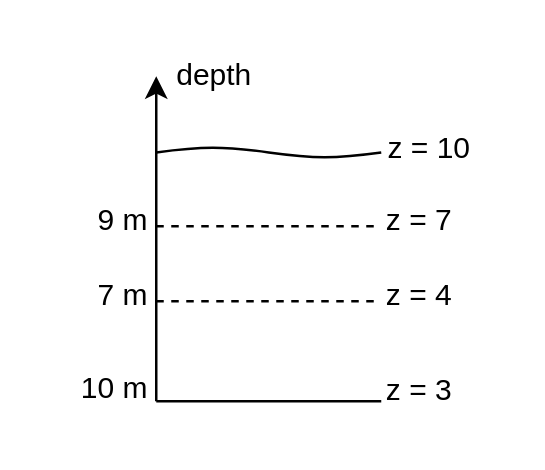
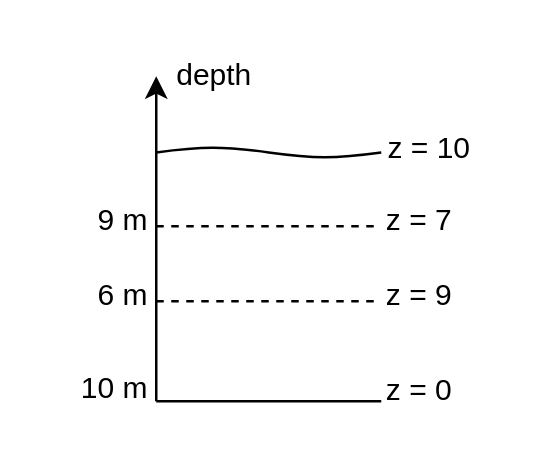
  <mxCell id="0" />
  <mxCell id="1" parent="0" />
  <mxCell id="2" value="" style="pointerEvents=1;verticalLabelPosition=bottom;shadow=0;dashed=0;align=center;html=1;verticalAlign=top;shape=mxgraph.electrical.waveforms.sine_wave;" vertex="1" parent="1"><mxGeometry x="62" y="58" width="90" height="5" as="geometry" /></mxCell>
  <mxCell id="3" value="" style="endArrow=none;dashed=1;html=1;" edge="1" parent="1"><mxGeometry width="50" height="50" relative="1" as="geometry"><mxPoint x="62" y="90" as="sourcePoint" /><mxPoint x="152" y="90" as="targetPoint" /></mxGeometry></mxCell>
  <mxCell id="4" value="" style="endArrow=none;html=1;" edge="1" parent="1"><mxGeometry width="50" height="50" relative="1" as="geometry"><mxPoint x="62" y="160" as="sourcePoint" /><mxPoint x="152" y="160" as="targetPoint" /></mxGeometry></mxCell>
  <mxCell id="5" value="" style="endArrow=none;dashed=1;html=1;" edge="1" parent="1"><mxGeometry width="50" height="50" relative="1" as="geometry"><mxPoint x="62" y="120" as="sourcePoint" /><mxPoint x="152" y="120" as="targetPoint" /></mxGeometry></mxCell>
  <mxCell id="6" value="9 m" style="text;html=1;align=right;verticalAlign=middle;resizable=0;points=[];autosize=1;" vertex="1" parent="1"><mxGeometry x="20" y="78" width="40" height="20" as="geometry" /></mxCell>
- <mxCell id="7" value="7 m" style="text;html=1;align=right;verticalAlign=middle;resizable=0;points=[];autosize=1;" vertex="1" parent="1"><mxGeometry x="20" y="108" width="40" height="20" as="geometry" /></mxCell>
+ <mxCell id="7" value="6 m" style="text;html=1;align=right;verticalAlign=middle;resizable=0;points=[];autosize=1;" vertex="1" parent="1"><mxGeometry x="20" y="108" width="40" height="20" as="geometry" /></mxCell>
  <mxCell id="8" value="10 m" style="text;html=1;align=right;verticalAlign=middle;resizable=0;points=[];autosize=1;" vertex="1" parent="1"><mxGeometry x="20" y="145" width="40" height="20" as="geometry" /></mxCell>
  <mxCell id="9" value="" style="endArrow=classic;html=1;" edge="1" parent="1"><mxGeometry width="50" height="50" relative="1" as="geometry"><mxPoint x="62" y="160" as="sourcePoint" /><mxPoint x="62" y="30" as="targetPoint" /></mxGeometry></mxCell>
  <mxCell id="10" value="depth" style="text;html=1;align=center;verticalAlign=middle;resizable=0;points=[];autosize=1;" vertex="1" parent="1"><mxGeometry x="60" width="50" height="20" as="geometry" y="20" /></mxCell>
- <mxCell id="11" value="z = 3" style="text;html=1;align=center;verticalAlign=middle;resizable=0;points=[];autosize=1;" vertex="1" parent="1"><mxGeometry x="147" y="146" width="40" height="20" as="geometry" /></mxCell>
- <mxCell id="12" value="z = 4" style="text;html=1;align=center;verticalAlign=middle;resizable=0;points=[];autosize=1;" vertex="1" parent="1"><mxGeometry x="147" y="108" width="40" height="20" as="geometry" /></mxCell>
+ <mxCell id="11" value="z = 0" style="text;html=1;align=center;verticalAlign=middle;resizable=0;points=[];autosize=1;" vertex="1" parent="1"><mxGeometry x="147" y="146" width="40" height="20" as="geometry" /></mxCell>
+ <mxCell id="12" value="z = 9" style="text;html=1;align=center;verticalAlign=middle;resizable=0;points=[];autosize=1;" vertex="1" parent="1"><mxGeometry x="147" y="108" width="40" height="20" as="geometry" /></mxCell>
  <mxCell id="13" value="z = 7" style="text;html=1;align=center;verticalAlign=middle;resizable=0;points=[];autosize=1;" vertex="1" parent="1"><mxGeometry x="147" y="78" width="40" height="20" as="geometry" /></mxCell>
  <mxCell id="14" value="z = 10" style="text;html=1;align=center;verticalAlign=middle;resizable=0;points=[];autosize=1;" vertex="1" parent="1"><mxGeometry x="146" y="48.5" width="50" height="20" as="geometry" /></mxCell>
